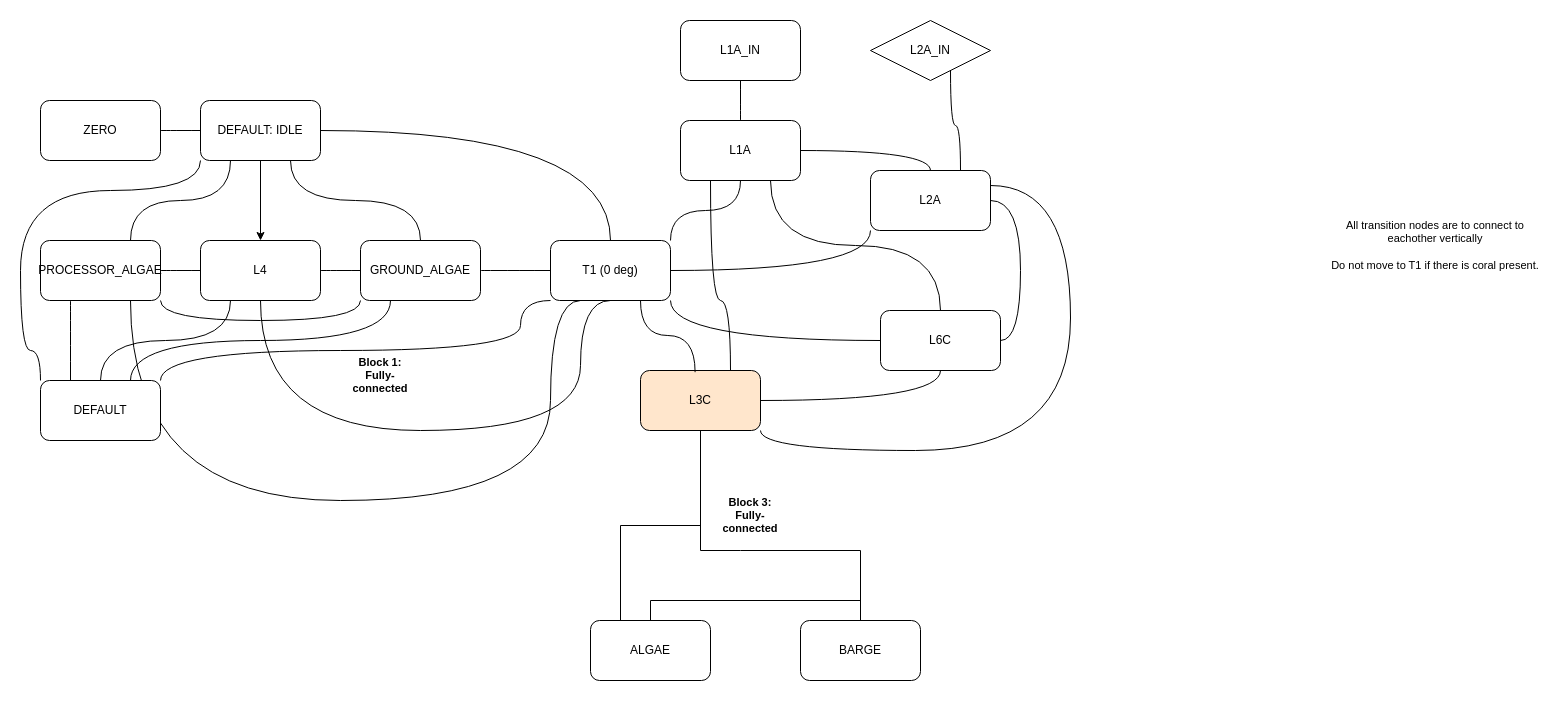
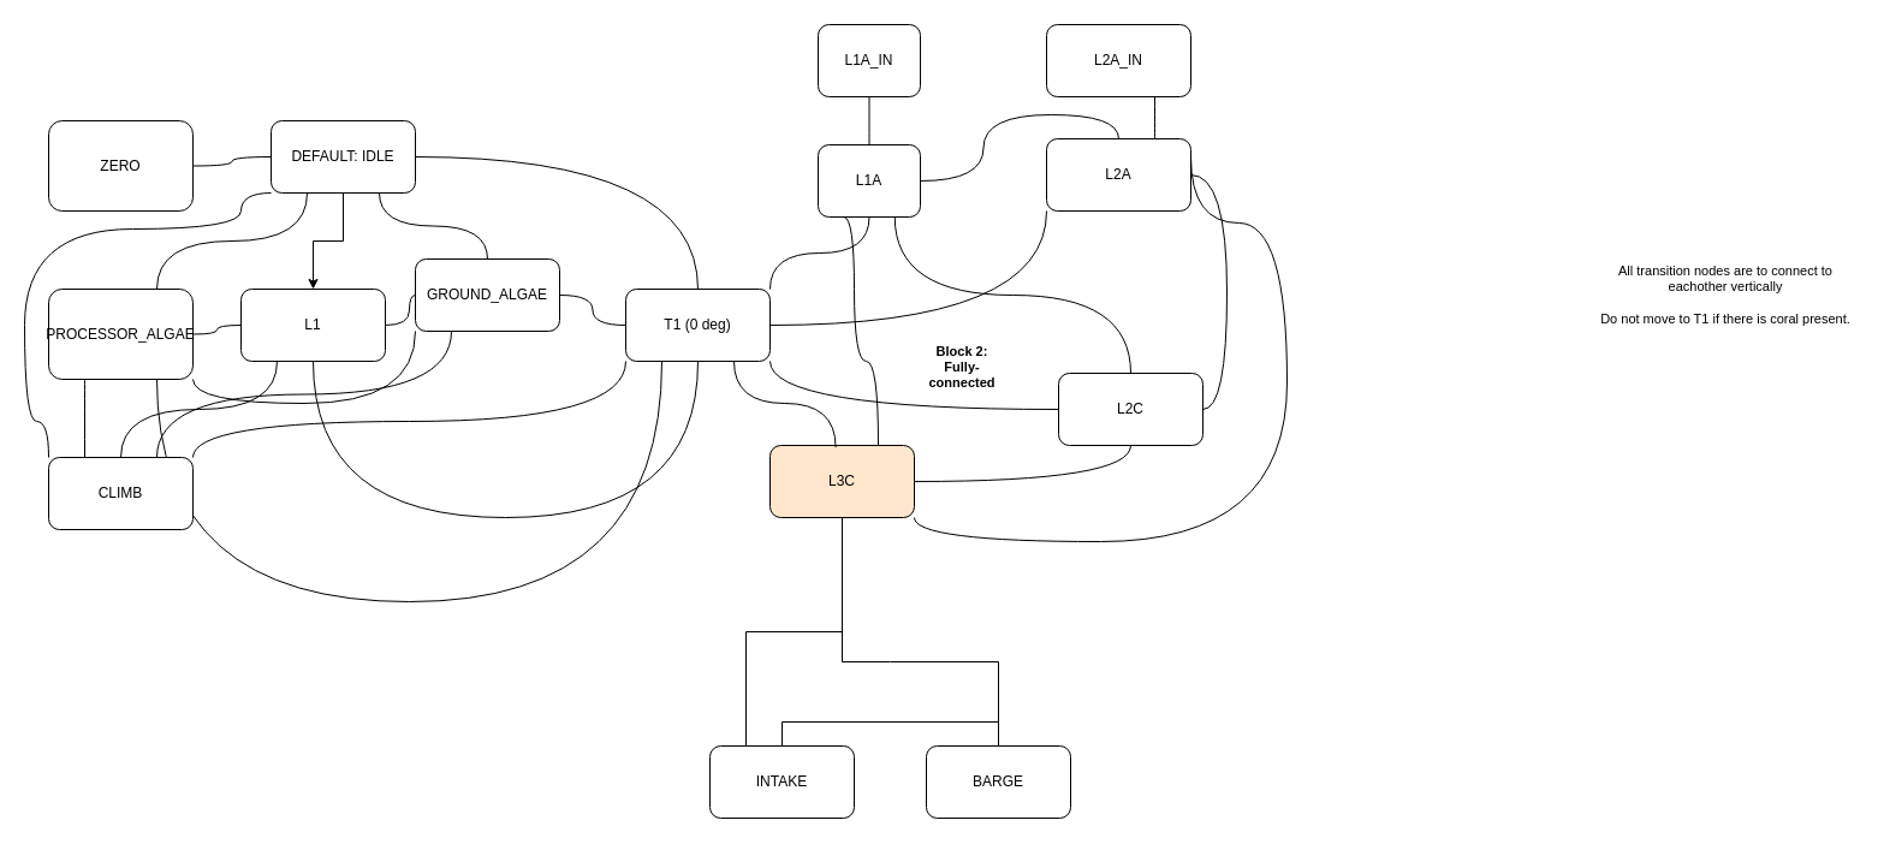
  <mxCell id="0" />
  <mxCell id="1" parent="0" />
  <mxCell id="2" style="edgeStyle=orthogonalEdgeStyle;rounded=0;orthogonalLoop=1;jettySize=auto;html=1;exitX=0.5;exitY=1;exitDx=0;exitDy=0;entryX=0.5;entryY=0;entryDx=0;entryDy=0;endArrow=classic;startFill=0;" parent="1" source="5" target="12" edge="1"><mxGeometry relative="1" as="geometry" /></mxCell>
  <mxCell id="3" style="edgeStyle=orthogonalEdgeStyle;shape=connector;curved=1;rounded=0;orthogonalLoop=1;jettySize=auto;html=1;exitX=0.75;exitY=1;exitDx=0;exitDy=0;entryX=0.5;entryY=0;entryDx=0;entryDy=0;strokeColor=default;align=center;verticalAlign=middle;fontFamily=Helvetica;fontSize=11;fontColor=default;labelBackgroundColor=default;startFill=0;endArrow=none;" parent="1" source="5" target="26" edge="1"><mxGeometry relative="1" as="geometry" /></mxCell>
  <mxCell id="4" style="edgeStyle=orthogonalEdgeStyle;shape=connector;curved=1;rounded=0;orthogonalLoop=1;jettySize=auto;html=1;exitX=1;exitY=0.5;exitDx=0;exitDy=0;entryX=0.5;entryY=0;entryDx=0;entryDy=0;strokeColor=default;align=center;verticalAlign=middle;fontFamily=Helvetica;fontSize=11;fontColor=default;labelBackgroundColor=default;startFill=0;endArrow=none;" parent="1" source="5" target="17" edge="1"><mxGeometry relative="1" as="geometry" /></mxCell>
- <mxCell id="5" value="DEFAULT: IDLE" style="rounded=1;whiteSpace=wrap;html=1;" parent="1" vertex="1"><mxGeometry x="200" y="100" width="120" height="60" as="geometry" /></mxCell>
+ <mxCell id="5" value="DEFAULT: IDLE" style="rounded=1;whiteSpace=wrap;html=1;" parent="1" vertex="1"><mxGeometry x="225" y="100" width="120" height="60" as="geometry" /></mxCell>
  <mxCell id="6" style="edgeStyle=orthogonalEdgeStyle;shape=connector;curved=1;rounded=0;orthogonalLoop=1;jettySize=auto;html=1;exitX=0.5;exitY=1;exitDx=0;exitDy=0;strokeColor=default;align=center;verticalAlign=middle;fontFamily=Helvetica;fontSize=11;fontColor=default;labelBackgroundColor=default;startFill=0;endArrow=none;" parent="1" source="7" target="9" edge="1"><mxGeometry relative="1" as="geometry" /></mxCell>
- <mxCell id="7" value="L6C" style="rounded=1;whiteSpace=wrap;html=1;" parent="1" vertex="1"><mxGeometry x="880" y="310" width="120" height="60" as="geometry" /></mxCell>
+ <mxCell id="7" value="L2C" style="rounded=1;whiteSpace=wrap;html=1;" parent="1" vertex="1"><mxGeometry x="880" y="310" width="120" height="60" as="geometry" /></mxCell>
  <mxCell id="8" style="edgeStyle=orthogonalEdgeStyle;shape=connector;rounded=0;orthogonalLoop=1;jettySize=auto;html=1;exitX=0.5;exitY=1;exitDx=0;exitDy=0;entryX=0.5;entryY=1;entryDx=0;entryDy=0;strokeColor=default;align=center;verticalAlign=middle;fontFamily=Helvetica;fontSize=11;fontColor=default;labelBackgroundColor=default;startFill=0;endArrow=none;" parent="1" source="9" target="30" edge="1"><mxGeometry relative="1" as="geometry"><Array as="points"><mxPoint x="740" y="550" /><mxPoint x="870" y="550" /></Array></mxGeometry></mxCell>
  <mxCell id="9" value="L3C" style="rounded=1;whiteSpace=wrap;html=1;fillColor=#ffe6cc;" parent="1" vertex="1"><mxGeometry x="640" y="370" width="120" height="60" as="geometry" /></mxCell>
  <mxCell id="10" style="edgeStyle=orthogonalEdgeStyle;shape=connector;curved=1;rounded=0;orthogonalLoop=1;jettySize=auto;html=1;exitX=0.5;exitY=1;exitDx=0;exitDy=0;entryX=0.5;entryY=1;entryDx=0;entryDy=0;strokeColor=default;align=center;verticalAlign=middle;fontFamily=Helvetica;fontSize=11;fontColor=default;labelBackgroundColor=default;startFill=0;endArrow=none;" parent="1" source="12" target="17" edge="1"><mxGeometry relative="1" as="geometry"><Array as="points"><mxPoint x="260" y="430" /><mxPoint x="580" y="430" /></Array></mxGeometry></mxCell>
  <mxCell id="11" style="edgeStyle=orthogonalEdgeStyle;shape=connector;curved=1;rounded=0;orthogonalLoop=1;jettySize=auto;html=1;exitX=1;exitY=0.5;exitDx=0;exitDy=0;strokeColor=default;align=center;verticalAlign=middle;fontFamily=Helvetica;fontSize=11;fontColor=default;labelBackgroundColor=default;startFill=0;endArrow=none;" parent="1" source="12" target="26" edge="1"><mxGeometry relative="1" as="geometry" /></mxCell>
- <mxCell id="12" value="L4" style="rounded=1;whiteSpace=wrap;html=1;" parent="1" vertex="1"><mxGeometry x="200" y="240" width="120" height="60" as="geometry" /></mxCell>
+ <mxCell id="12" value="L1" style="rounded=1;whiteSpace=wrap;html=1;" parent="1" vertex="1"><mxGeometry x="200" y="240" width="120" height="60" as="geometry" /></mxCell>
  <mxCell id="13" style="edgeStyle=orthogonalEdgeStyle;shape=connector;curved=1;rounded=0;orthogonalLoop=1;jettySize=auto;html=1;exitX=1;exitY=1;exitDx=0;exitDy=0;entryX=0;entryY=0.5;entryDx=0;entryDy=0;strokeColor=default;align=center;verticalAlign=middle;fontFamily=Helvetica;fontSize=11;fontColor=default;labelBackgroundColor=default;startFill=0;endArrow=none;" parent="1" source="17" target="7" edge="1"><mxGeometry relative="1" as="geometry" /></mxCell>
  <mxCell id="14" style="edgeStyle=orthogonalEdgeStyle;shape=connector;curved=1;rounded=0;orthogonalLoop=1;jettySize=auto;html=1;exitX=1;exitY=0.5;exitDx=0;exitDy=0;entryX=0;entryY=1;entryDx=0;entryDy=0;strokeColor=default;align=center;verticalAlign=middle;fontFamily=Helvetica;fontSize=11;fontColor=default;labelBackgroundColor=default;startFill=0;endArrow=none;" parent="1" source="17" target="24" edge="1"><mxGeometry relative="1" as="geometry" /></mxCell>
  <mxCell id="15" style="edgeStyle=orthogonalEdgeStyle;shape=connector;curved=1;rounded=0;orthogonalLoop=1;jettySize=auto;html=1;exitX=1;exitY=0;exitDx=0;exitDy=0;entryX=0.5;entryY=1;entryDx=0;entryDy=0;strokeColor=default;align=center;verticalAlign=middle;fontFamily=Helvetica;fontSize=11;fontColor=default;labelBackgroundColor=default;startFill=0;endArrow=none;" parent="1" source="17" target="35" edge="1"><mxGeometry relative="1" as="geometry" /></mxCell>
  <mxCell id="16" style="edgeStyle=orthogonalEdgeStyle;shape=connector;curved=1;rounded=0;orthogonalLoop=1;jettySize=auto;html=1;exitX=0.25;exitY=1;exitDx=0;exitDy=0;entryX=0.75;entryY=1;entryDx=0;entryDy=0;strokeColor=default;align=center;verticalAlign=middle;fontFamily=Helvetica;fontSize=11;fontColor=default;labelBackgroundColor=default;startFill=0;endArrow=none;" edge="1" parent="1" source="17" target="44"><mxGeometry relative="1" as="geometry"><Array as="points"><mxPoint x="550" y="500" /><mxPoint x="130" y="500" /></Array></mxGeometry></mxCell>
- <mxCell id="17" value="T1 (0 deg)" style="rounded=1;whiteSpace=wrap;html=1;" parent="1" vertex="1"><mxGeometry x="550" y="240" width="120" height="60" as="geometry" /></mxCell>
+ <mxCell id="17" value="T1 (0 deg)" style="rounded=1;whiteSpace=wrap;html=1;" parent="1" vertex="1"><mxGeometry x="520" y="240" width="120" height="60" as="geometry" /></mxCell>
  <mxCell id="18" style="edgeStyle=orthogonalEdgeStyle;shape=connector;rounded=0;orthogonalLoop=1;jettySize=auto;html=1;exitX=0.5;exitY=0;exitDx=0;exitDy=0;entryX=0.5;entryY=0;entryDx=0;entryDy=0;strokeColor=default;align=center;verticalAlign=middle;fontFamily=Helvetica;fontSize=11;fontColor=default;labelBackgroundColor=default;startFill=0;endArrow=none;" parent="1" source="20" target="30" edge="1"><mxGeometry relative="1" as="geometry" /></mxCell>
  <mxCell id="19" style="edgeStyle=orthogonalEdgeStyle;shape=connector;rounded=0;orthogonalLoop=1;jettySize=auto;html=1;exitX=0.25;exitY=0;exitDx=0;exitDy=0;entryX=0.5;entryY=1;entryDx=0;entryDy=0;strokeColor=default;align=center;verticalAlign=middle;fontFamily=Helvetica;fontSize=11;fontColor=default;labelBackgroundColor=default;startFill=0;endArrow=none;" parent="1" source="20" target="9" edge="1"><mxGeometry relative="1" as="geometry" /></mxCell>
- <mxCell id="20" value="ALGAE" style="rounded=1;whiteSpace=wrap;html=1;" parent="1" vertex="1"><mxGeometry x="590" y="620" width="120" height="60" as="geometry" /></mxCell>
+ <mxCell id="20" value="INTAKE" style="rounded=1;whiteSpace=wrap;html=1;" parent="1" vertex="1"><mxGeometry x="590" y="620" width="120" height="60" as="geometry" /></mxCell>
  <mxCell id="21" style="edgeStyle=orthogonalEdgeStyle;shape=connector;curved=1;rounded=0;orthogonalLoop=1;jettySize=auto;html=1;exitX=1;exitY=0.5;exitDx=0;exitDy=0;entryX=1;entryY=0.5;entryDx=0;entryDy=0;strokeColor=default;align=center;verticalAlign=middle;fontFamily=Helvetica;fontSize=11;fontColor=default;labelBackgroundColor=default;startFill=0;endArrow=none;" parent="1" source="24" target="7" edge="1"><mxGeometry relative="1" as="geometry" /></mxCell>
  <mxCell id="22" style="edgeStyle=orthogonalEdgeStyle;shape=connector;curved=1;rounded=0;orthogonalLoop=1;jettySize=auto;html=1;exitX=1;exitY=0.25;exitDx=0;exitDy=0;entryX=1;entryY=1;entryDx=0;entryDy=0;strokeColor=default;align=center;verticalAlign=middle;fontFamily=Helvetica;fontSize=11;fontColor=default;labelBackgroundColor=default;startFill=0;endArrow=none;" parent="1" source="24" target="9" edge="1"><mxGeometry relative="1" as="geometry"><Array as="points"><mxPoint x="1070" y="185" /><mxPoint x="1070" y="450" /><mxPoint x="760" y="450" /></Array></mxGeometry></mxCell>
  <mxCell id="23" style="edgeStyle=orthogonalEdgeStyle;shape=connector;curved=1;rounded=0;orthogonalLoop=1;jettySize=auto;html=1;exitX=0.75;exitY=0;exitDx=0;exitDy=0;entryX=0.75;entryY=1;entryDx=0;entryDy=0;strokeColor=default;align=center;verticalAlign=middle;fontFamily=Helvetica;fontSize=11;fontColor=default;labelBackgroundColor=default;startFill=0;endArrow=none;" edge="1" parent="1" source="24" target="46"><mxGeometry relative="1" as="geometry" /></mxCell>
- <mxCell id="24" value="L2A" style="rounded=1;whiteSpace=wrap;html=1;" parent="1" vertex="1"><mxGeometry x="870" y="170" width="120" height="60" as="geometry" /></mxCell>
+ <mxCell id="24" value="L2A" style="rounded=1;whiteSpace=wrap;html=1;" parent="1" vertex="1"><mxGeometry x="870" y="115" width="120" height="60" as="geometry" /></mxCell>
  <mxCell id="25" style="edgeStyle=orthogonalEdgeStyle;shape=connector;curved=1;rounded=0;orthogonalLoop=1;jettySize=auto;html=1;exitX=1;exitY=0.5;exitDx=0;exitDy=0;strokeColor=default;align=center;verticalAlign=middle;fontFamily=Helvetica;fontSize=11;fontColor=default;labelBackgroundColor=default;startFill=0;endArrow=none;" parent="1" source="26" target="17" edge="1"><mxGeometry relative="1" as="geometry" /></mxCell>
- <mxCell id="26" value="GROUND_ALGAE" style="rounded=1;whiteSpace=wrap;html=1;" parent="1" vertex="1"><mxGeometry x="360" y="240" width="120" height="60" as="geometry" /></mxCell>
+ <mxCell id="26" value="GROUND_ALGAE" style="rounded=1;whiteSpace=wrap;html=1;" parent="1" vertex="1"><mxGeometry x="345" y="215" width="120" height="60" as="geometry" /></mxCell>
  <mxCell id="27" value="All transition nodes are to connect to eachother vertically&lt;div&gt;&lt;br&gt;&lt;/div&gt;&lt;div&gt;Do not move to T1 if there is coral present.&lt;/div&gt;" style="text;html=1;align=center;verticalAlign=middle;whiteSpace=wrap;rounded=0;fontFamily=Helvetica;fontSize=11;fontColor=default;labelBackgroundColor=default;" parent="1" vertex="1"><mxGeometry x="1330" y="230" width="210" height="30" as="geometry" /></mxCell>
  <mxCell id="28" style="edgeStyle=orthogonalEdgeStyle;shape=connector;curved=1;rounded=0;orthogonalLoop=1;jettySize=auto;html=1;exitX=1;exitY=0.5;exitDx=0;exitDy=0;entryX=0;entryY=0.5;entryDx=0;entryDy=0;strokeColor=default;align=center;verticalAlign=middle;fontFamily=Helvetica;fontSize=11;fontColor=default;labelBackgroundColor=default;startFill=0;endArrow=none;" parent="1" source="29" target="5" edge="1"><mxGeometry relative="1" as="geometry" /></mxCell>
- <mxCell id="29" value="ZERO" style="rounded=1;whiteSpace=wrap;html=1;" parent="1" vertex="1"><mxGeometry x="40" y="100" width="120" height="60" as="geometry" /></mxCell>
- <mxCell id="30" value="BARGE" style="rounded=1;whiteSpace=wrap;html=1;" parent="1" vertex="1"><mxGeometry x="800" y="620" width="120" height="60" as="geometry" /></mxCell>
+ <mxCell id="29" value="ZERO" style="rounded=1;whiteSpace=wrap;html=1;" parent="1" vertex="1"><mxGeometry x="40" y="100" width="120" height="75" as="geometry" /></mxCell>
+ <mxCell id="30" value="BARGE" style="rounded=1;whiteSpace=wrap;html=1;" parent="1" vertex="1"><mxGeometry x="770" y="620" width="120" height="60" as="geometry" /></mxCell>
  <mxCell id="31" style="edgeStyle=orthogonalEdgeStyle;shape=connector;curved=1;rounded=0;orthogonalLoop=1;jettySize=auto;html=1;exitX=1;exitY=0.5;exitDx=0;exitDy=0;entryX=0.5;entryY=0;entryDx=0;entryDy=0;strokeColor=default;align=center;verticalAlign=middle;fontFamily=Helvetica;fontSize=11;fontColor=default;labelBackgroundColor=default;startFill=0;endArrow=none;" parent="1" source="35" target="24" edge="1"><mxGeometry relative="1" as="geometry" /></mxCell>
  <mxCell id="32" style="edgeStyle=orthogonalEdgeStyle;shape=connector;curved=1;rounded=0;orthogonalLoop=1;jettySize=auto;html=1;exitX=0.75;exitY=1;exitDx=0;exitDy=0;entryX=0.5;entryY=0;entryDx=0;entryDy=0;strokeColor=default;align=center;verticalAlign=middle;fontFamily=Helvetica;fontSize=11;fontColor=default;labelBackgroundColor=default;startFill=0;endArrow=none;" parent="1" source="35" target="7" edge="1"><mxGeometry relative="1" as="geometry" /></mxCell>
  <mxCell id="33" style="edgeStyle=orthogonalEdgeStyle;shape=connector;curved=1;rounded=0;orthogonalLoop=1;jettySize=auto;html=1;exitX=0.25;exitY=1;exitDx=0;exitDy=0;entryX=0.75;entryY=0;entryDx=0;entryDy=0;strokeColor=default;align=center;verticalAlign=middle;fontFamily=Helvetica;fontSize=11;fontColor=default;labelBackgroundColor=default;startFill=0;endArrow=none;" parent="1" source="35" target="9" edge="1"><mxGeometry relative="1" as="geometry"><Array as="points"><mxPoint x="710" y="300" /><mxPoint x="730" y="300" /></Array></mxGeometry></mxCell>
  <mxCell id="34" style="edgeStyle=orthogonalEdgeStyle;shape=connector;curved=1;rounded=0;orthogonalLoop=1;jettySize=auto;html=1;exitX=0.5;exitY=0;exitDx=0;exitDy=0;entryX=0.5;entryY=1;entryDx=0;entryDy=0;strokeColor=default;align=center;verticalAlign=middle;fontFamily=Helvetica;fontSize=11;fontColor=default;labelBackgroundColor=default;startFill=0;endArrow=none;" edge="1" parent="1" source="35" target="45"><mxGeometry relative="1" as="geometry" /></mxCell>
- <mxCell id="35" value="L1A" style="rounded=1;whiteSpace=wrap;html=1;" parent="1" vertex="1"><mxGeometry x="680" y="120" width="120" height="60" as="geometry" /></mxCell>
+ <mxCell id="35" value="L1A" style="rounded=1;whiteSpace=wrap;html=1;" parent="1" vertex="1"><mxGeometry x="680" y="120" width="85" height="60" as="geometry" /></mxCell>
  <mxCell id="36" style="edgeStyle=orthogonalEdgeStyle;shape=connector;curved=1;rounded=0;orthogonalLoop=1;jettySize=auto;html=1;exitX=0.75;exitY=1;exitDx=0;exitDy=0;entryX=0.455;entryY=0.028;entryDx=0;entryDy=0;entryPerimeter=0;strokeColor=default;align=center;verticalAlign=middle;fontFamily=Helvetica;fontSize=11;fontColor=default;labelBackgroundColor=default;startFill=0;endArrow=none;" parent="1" source="17" target="9" edge="1"><mxGeometry relative="1" as="geometry" /></mxCell>
- <mxCell id="38" value="&lt;b&gt;Block 3: Fully-connected&lt;/b&gt;" style="text;html=1;align=center;verticalAlign=middle;whiteSpace=wrap;rounded=0;fontFamily=Helvetica;fontSize=11;fontColor=default;labelBackgroundColor=default;" parent="1" vertex="1"><mxGeometry x="720" y="500" width="60" height="30" as="geometry" /></mxCell>
- <mxCell id="39" value="&lt;b&gt;Block 1: Fully-connected&lt;/b&gt;" style="text;html=1;align=center;verticalAlign=middle;whiteSpace=wrap;rounded=0;fontFamily=Helvetica;fontSize=11;fontColor=default;labelBackgroundColor=default;" parent="1" vertex="1"><mxGeometry x="350" y="360" width="60" height="30" as="geometry" /></mxCell>
+ <mxCell id="37" value="&lt;b&gt;Block 2: Fully-connected&lt;/b&gt;" style="text;html=1;align=center;verticalAlign=middle;whiteSpace=wrap;rounded=0;fontFamily=Helvetica;fontSize=11;fontColor=default;labelBackgroundColor=default;" parent="1" vertex="1"><mxGeometry x="770" y="290" width="60" height="30" as="geometry" /></mxCell>
  <mxCell id="40" style="edgeStyle=orthogonalEdgeStyle;shape=connector;curved=1;rounded=0;orthogonalLoop=1;jettySize=auto;html=1;exitX=1;exitY=0.5;exitDx=0;exitDy=0;entryX=0;entryY=0.5;entryDx=0;entryDy=0;strokeColor=default;align=center;verticalAlign=middle;fontFamily=Helvetica;fontSize=11;fontColor=default;labelBackgroundColor=default;startFill=0;endArrow=none;" edge="1" parent="1" source="44" target="12"><mxGeometry relative="1" as="geometry" /></mxCell>
  <mxCell id="41" style="edgeStyle=orthogonalEdgeStyle;shape=connector;curved=1;rounded=0;orthogonalLoop=1;jettySize=auto;html=1;exitX=1;exitY=1;exitDx=0;exitDy=0;entryX=0;entryY=1;entryDx=0;entryDy=0;strokeColor=default;align=center;verticalAlign=middle;fontFamily=Helvetica;fontSize=11;fontColor=default;labelBackgroundColor=default;startFill=0;endArrow=none;" edge="1" parent="1" source="44" target="26"><mxGeometry relative="1" as="geometry" /></mxCell>
  <mxCell id="42" style="edgeStyle=orthogonalEdgeStyle;shape=connector;curved=1;rounded=0;orthogonalLoop=1;jettySize=auto;html=1;exitX=0.75;exitY=0;exitDx=0;exitDy=0;entryX=0.25;entryY=1;entryDx=0;entryDy=0;strokeColor=default;align=center;verticalAlign=middle;fontFamily=Helvetica;fontSize=11;fontColor=default;labelBackgroundColor=default;startFill=0;endArrow=none;" edge="1" parent="1" source="44" target="5"><mxGeometry relative="1" as="geometry" /></mxCell>
  <mxCell id="43" style="edgeStyle=orthogonalEdgeStyle;shape=connector;curved=1;rounded=0;orthogonalLoop=1;jettySize=auto;html=1;exitX=0.25;exitY=1;exitDx=0;exitDy=0;entryX=0.25;entryY=0;entryDx=0;entryDy=0;strokeColor=default;align=center;verticalAlign=middle;fontFamily=Helvetica;fontSize=11;fontColor=default;labelBackgroundColor=default;startFill=0;endArrow=none;" edge="1" parent="1" source="44" target="51"><mxGeometry relative="1" as="geometry" /></mxCell>
- <mxCell id="44" value="PROCESSOR_ALGAE" style="rounded=1;whiteSpace=wrap;html=1;" vertex="1" parent="1"><mxGeometry x="40" y="240" width="120" height="60" as="geometry" /></mxCell>
- <mxCell id="45" value="L1A_IN" style="rounded=1;whiteSpace=wrap;html=1;" vertex="1" parent="1"><mxGeometry x="680" y="20" width="120" height="60" as="geometry" /></mxCell>
- <mxCell id="46" value="L2A_IN" style="rhombus;whiteSpace=wrap;html=1;" vertex="1" parent="1"><mxGeometry x="870" y="20" width="120" height="60" as="geometry" /></mxCell>
+ <mxCell id="44" value="PROCESSOR_ALGAE" style="rounded=1;whiteSpace=wrap;html=1;" vertex="1" parent="1"><mxGeometry x="40" y="240" width="120" height="75" as="geometry" /></mxCell>
+ <mxCell id="45" value="L1A_IN" style="rounded=1;whiteSpace=wrap;html=1;" vertex="1" parent="1"><mxGeometry x="680" y="20" width="85" height="60" as="geometry" /></mxCell>
+ <mxCell id="46" value="L2A_IN" style="rounded=1;whiteSpace=wrap;html=1;" vertex="1" parent="1"><mxGeometry x="870" y="20" width="120" height="60" as="geometry" /></mxCell>
  <mxCell id="47" style="edgeStyle=orthogonalEdgeStyle;shape=connector;curved=1;rounded=0;orthogonalLoop=1;jettySize=auto;html=1;exitX=0.5;exitY=0;exitDx=0;exitDy=0;entryX=0.25;entryY=1;entryDx=0;entryDy=0;strokeColor=default;align=center;verticalAlign=middle;fontFamily=Helvetica;fontSize=11;fontColor=default;labelBackgroundColor=default;startFill=0;endArrow=none;" edge="1" parent="1" source="51" target="12"><mxGeometry relative="1" as="geometry" /></mxCell>
  <mxCell id="48" style="edgeStyle=orthogonalEdgeStyle;shape=connector;curved=1;rounded=0;orthogonalLoop=1;jettySize=auto;html=1;exitX=0.75;exitY=0;exitDx=0;exitDy=0;entryX=0.25;entryY=1;entryDx=0;entryDy=0;strokeColor=default;align=center;verticalAlign=middle;fontFamily=Helvetica;fontSize=11;fontColor=default;labelBackgroundColor=default;startFill=0;endArrow=none;" edge="1" parent="1" source="51" target="26"><mxGeometry relative="1" as="geometry" /></mxCell>
  <mxCell id="49" style="edgeStyle=orthogonalEdgeStyle;shape=connector;curved=1;rounded=0;orthogonalLoop=1;jettySize=auto;html=1;exitX=1;exitY=0;exitDx=0;exitDy=0;entryX=0;entryY=1;entryDx=0;entryDy=0;strokeColor=default;align=center;verticalAlign=middle;fontFamily=Helvetica;fontSize=11;fontColor=default;labelBackgroundColor=default;startFill=0;endArrow=none;" edge="1" parent="1" source="51" target="17"><mxGeometry relative="1" as="geometry"><Array as="points"><mxPoint x="160" y="350" /><mxPoint x="520" y="350" /></Array></mxGeometry></mxCell>
  <mxCell id="50" style="edgeStyle=orthogonalEdgeStyle;shape=connector;curved=1;rounded=0;orthogonalLoop=1;jettySize=auto;html=1;exitX=0;exitY=0;exitDx=0;exitDy=0;entryX=0;entryY=1;entryDx=0;entryDy=0;strokeColor=default;align=center;verticalAlign=middle;fontFamily=Helvetica;fontSize=11;fontColor=default;labelBackgroundColor=default;startFill=0;endArrow=none;" edge="1" parent="1" source="51" target="5"><mxGeometry relative="1" as="geometry"><Array as="points"><mxPoint x="40" y="350" /><mxPoint x="20" y="350" /><mxPoint x="20" y="190" /><mxPoint x="200" y="190" /></Array></mxGeometry></mxCell>
- <mxCell id="51" value="DEFAULT" style="rounded=1;whiteSpace=wrap;html=1;" vertex="1" parent="1"><mxGeometry x="40" y="380" width="120" height="60" as="geometry" /></mxCell>
+ <mxCell id="51" value="CLIMB" style="rounded=1;whiteSpace=wrap;html=1;" vertex="1" parent="1"><mxGeometry x="40" y="380" width="120" height="60" as="geometry" /></mxCell>
